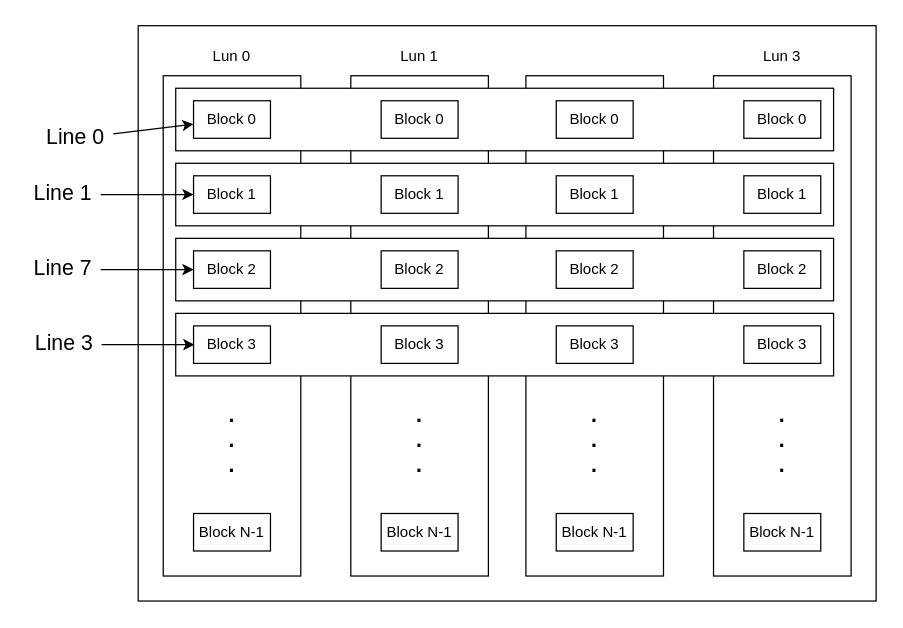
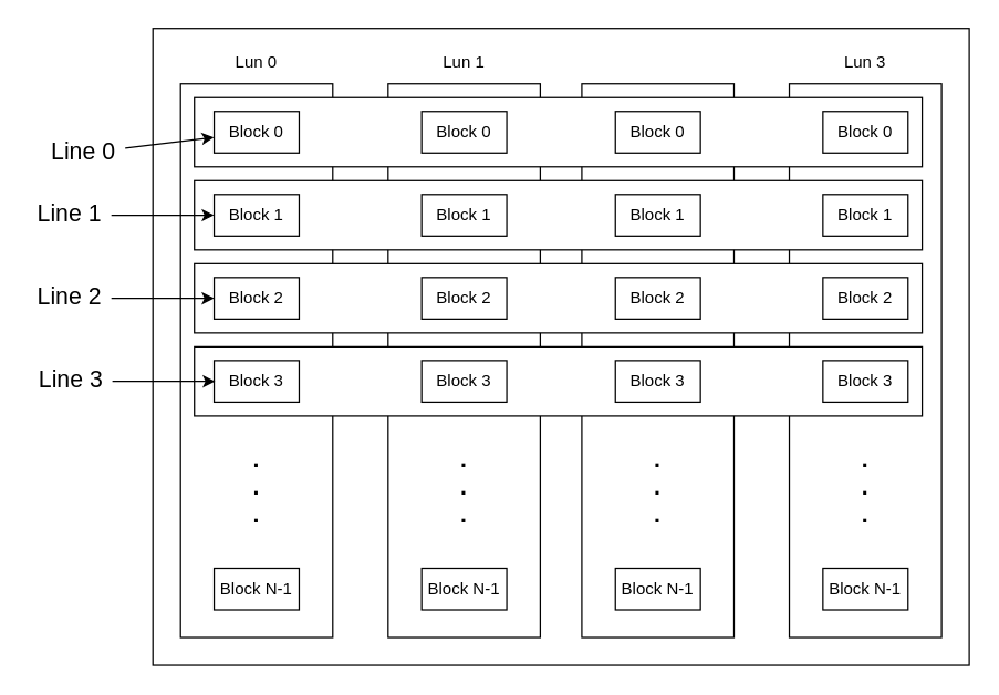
  <mxCell id="0" />
  <mxCell id="1" parent="0" />
  <mxCell id="2" value="" style="rounded=0;whiteSpace=wrap;html=1;" parent="1" vertex="1"><mxGeometry x="110" y="20" width="590" height="460" as="geometry" /></mxCell>
  <mxCell id="3" value="&lt;b style=&quot;font-size: 17px;&quot;&gt;&lt;br&gt;&lt;br&gt;&lt;br&gt;&lt;br&gt;&lt;br&gt;&lt;br&gt;&lt;br&gt;&lt;br&gt;&lt;br&gt;.&lt;br&gt;.&lt;br&gt;.&lt;/b&gt;" style="rounded=0;whiteSpace=wrap;html=1;" parent="1" vertex="1"><mxGeometry x="130" y="60" width="110" height="400" as="geometry" /></mxCell>
  <mxCell id="4" value="Lun 0" style="text;html=1;strokeColor=none;fillColor=none;align=center;verticalAlign=middle;whiteSpace=wrap;rounded=0;" parent="1" vertex="1"><mxGeometry x="155" y="30" width="60" height="30" as="geometry" /></mxCell>
  <mxCell id="5" value="Block N-1" style="rounded=0;whiteSpace=wrap;html=1;" parent="1" vertex="1"><mxGeometry x="154.25" y="410" width="61.5" height="30" as="geometry" /></mxCell>
  <mxCell id="6" value="&lt;b style=&quot;font-size: 17px;&quot;&gt;&lt;br&gt;&lt;br&gt;&lt;br&gt;&lt;br&gt;&lt;br&gt;&lt;br&gt;&lt;br&gt;&lt;br&gt;&lt;br&gt;.&lt;br&gt;.&lt;br&gt;.&lt;/b&gt;" style="rounded=0;whiteSpace=wrap;html=1;" parent="1" vertex="1"><mxGeometry x="280" y="60" width="110" height="400" as="geometry" /></mxCell>
  <mxCell id="7" value="Lun 1" style="text;html=1;strokeColor=none;fillColor=none;align=center;verticalAlign=middle;whiteSpace=wrap;rounded=0;" parent="1" vertex="1"><mxGeometry x="305" y="30" width="60" height="30" as="geometry" /></mxCell>
  <mxCell id="8" value="Block N-1" style="rounded=0;whiteSpace=wrap;html=1;" parent="1" vertex="1"><mxGeometry x="304.25" y="410" width="61.5" height="30" as="geometry" /></mxCell>
  <mxCell id="9" value="&lt;b style=&quot;font-size: 17px;&quot;&gt;&lt;br&gt;&lt;br&gt;&lt;br&gt;&lt;br&gt;&lt;br&gt;&lt;br&gt;&lt;br&gt;&lt;br&gt;&lt;br&gt;.&lt;br&gt;.&lt;br&gt;.&lt;/b&gt;" style="rounded=0;whiteSpace=wrap;html=1;" parent="1" vertex="1"><mxGeometry x="420" y="60" width="110" height="400" as="geometry" /></mxCell>
  <mxCell id="10" value="Block N-1" style="rounded=0;whiteSpace=wrap;html=1;" parent="1" vertex="1"><mxGeometry x="444.25" y="410" width="61.5" height="30" as="geometry" /></mxCell>
  <mxCell id="11" value="&lt;b style=&quot;font-size: 17px;&quot;&gt;&lt;br&gt;&lt;br&gt;&lt;br&gt;&lt;br&gt;&lt;br&gt;&lt;br&gt;&lt;br&gt;&lt;br&gt;&lt;br&gt;.&lt;br&gt;.&lt;br&gt;.&lt;/b&gt;" style="rounded=0;whiteSpace=wrap;html=1;" parent="1" vertex="1"><mxGeometry x="570" y="60" width="110" height="400" as="geometry" /></mxCell>
  <mxCell id="12" value="Lun 3" style="text;html=1;strokeColor=none;fillColor=none;align=center;verticalAlign=middle;whiteSpace=wrap;rounded=0;" parent="1" vertex="1"><mxGeometry x="595" y="30" width="60" height="30" as="geometry" /></mxCell>
  <mxCell id="13" value="Block N-1" style="rounded=0;whiteSpace=wrap;html=1;" parent="1" vertex="1"><mxGeometry x="594.25" y="410" width="61.5" height="30" as="geometry" /></mxCell>
  <mxCell id="14" value="" style="rounded=0;whiteSpace=wrap;html=1;fontSize=17;" parent="1" vertex="1"><mxGeometry x="140" y="70" width="526" height="50" as="geometry" /></mxCell>
  <mxCell id="15" value="Block 0" style="rounded=0;whiteSpace=wrap;html=1;" parent="1" vertex="1"><mxGeometry x="594.25" y="80" width="61.5" height="30" as="geometry" /></mxCell>
  <mxCell id="16" value="Block 0" style="rounded=0;whiteSpace=wrap;html=1;" parent="1" vertex="1"><mxGeometry x="154.25" y="80" width="61.5" height="30" as="geometry" /></mxCell>
  <mxCell id="17" value="Block 0" style="rounded=0;whiteSpace=wrap;html=1;" parent="1" vertex="1"><mxGeometry x="304.25" y="80" width="61.5" height="30" as="geometry" /></mxCell>
  <mxCell id="18" value="Block 0" style="rounded=0;whiteSpace=wrap;html=1;" parent="1" vertex="1"><mxGeometry x="444.25" y="80" width="61.5" height="30" as="geometry" /></mxCell>
  <mxCell id="19" value="Line 0" style="text;html=1;strokeColor=none;fillColor=none;align=center;verticalAlign=middle;whiteSpace=wrap;rounded=0;fontSize=17;" parent="1" vertex="1"><mxGeometry x="30" y="95" width="60" height="30" as="geometry" /></mxCell>
  <mxCell id="20" value="" style="endArrow=classic;html=1;rounded=0;fontSize=17;" parent="1" source="19" target="16" edge="1"><mxGeometry width="50" height="50" relative="1" as="geometry"><mxPoint x="420" y="80" as="sourcePoint" /><mxPoint x="470" y="30" as="targetPoint" /></mxGeometry></mxCell>
  <mxCell id="21" value="" style="rounded=0;whiteSpace=wrap;html=1;fontSize=17;" vertex="1" parent="1"><mxGeometry x="140" y="130" width="526" height="50" as="geometry" /></mxCell>
  <mxCell id="22" value="Block 1" style="rounded=0;whiteSpace=wrap;html=1;" parent="1" vertex="1"><mxGeometry x="154.25" y="140" width="61.5" height="30" as="geometry" /></mxCell>
  <mxCell id="23" value="Block 1" style="rounded=0;whiteSpace=wrap;html=1;" parent="1" vertex="1"><mxGeometry x="304.25" y="140" width="61.5" height="30" as="geometry" /></mxCell>
  <mxCell id="24" value="Block 1" style="rounded=0;whiteSpace=wrap;html=1;" parent="1" vertex="1"><mxGeometry x="444.25" y="140" width="61.5" height="30" as="geometry" /></mxCell>
  <mxCell id="25" value="Block 1" style="rounded=0;whiteSpace=wrap;html=1;" parent="1" vertex="1"><mxGeometry x="594.25" y="140" width="61.5" height="30" as="geometry" /></mxCell>
  <mxCell id="26" value="" style="rounded=0;whiteSpace=wrap;html=1;fontSize=17;" vertex="1" parent="1"><mxGeometry x="140" y="190" width="526" height="50" as="geometry" /></mxCell>
  <mxCell id="27" value="Block 2" style="rounded=0;whiteSpace=wrap;html=1;" vertex="1" parent="1"><mxGeometry x="154.25" y="200" width="61.5" height="30" as="geometry" /></mxCell>
  <mxCell id="28" value="Block 2" style="rounded=0;whiteSpace=wrap;html=1;" vertex="1" parent="1"><mxGeometry x="304.25" y="200" width="61.5" height="30" as="geometry" /></mxCell>
  <mxCell id="29" value="Block 2" style="rounded=0;whiteSpace=wrap;html=1;" vertex="1" parent="1"><mxGeometry x="444.25" y="200" width="61.5" height="30" as="geometry" /></mxCell>
  <mxCell id="30" value="Block 2" style="rounded=0;whiteSpace=wrap;html=1;" vertex="1" parent="1"><mxGeometry x="594.25" y="200" width="61.5" height="30" as="geometry" /></mxCell>
  <mxCell id="31" value="" style="rounded=0;whiteSpace=wrap;html=1;fontSize=17;" vertex="1" parent="1"><mxGeometry x="140" y="250" width="526" height="50" as="geometry" /></mxCell>
  <mxCell id="32" value="Block 3" style="rounded=0;whiteSpace=wrap;html=1;" vertex="1" parent="1"><mxGeometry x="154.25" y="260" width="61.5" height="30" as="geometry" /></mxCell>
  <mxCell id="33" value="Block 3" style="rounded=0;whiteSpace=wrap;html=1;" vertex="1" parent="1"><mxGeometry x="304.25" y="260" width="61.5" height="30" as="geometry" /></mxCell>
  <mxCell id="34" value="Block 3" style="rounded=0;whiteSpace=wrap;html=1;" vertex="1" parent="1"><mxGeometry x="444.25" y="260" width="61.5" height="30" as="geometry" /></mxCell>
  <mxCell id="35" value="Block 3" style="rounded=0;whiteSpace=wrap;html=1;" vertex="1" parent="1"><mxGeometry x="594.25" y="260" width="61.5" height="30" as="geometry" /></mxCell>
  <mxCell id="36" value="Line 1" style="text;html=1;strokeColor=none;fillColor=none;align=center;verticalAlign=middle;whiteSpace=wrap;rounded=0;fontSize=17;" vertex="1" parent="1"><mxGeometry x="20" y="140" width="60" height="30" as="geometry" /></mxCell>
  <mxCell id="37" value="" style="endArrow=classic;html=1;rounded=0;fontSize=17;" edge="1" parent="1" source="36"><mxGeometry width="50" height="50" relative="1" as="geometry"><mxPoint x="420" y="140" as="sourcePoint" /><mxPoint x="154.25" y="155" as="targetPoint" /></mxGeometry></mxCell>
- <mxCell id="38" value="Line 7" style="text;html=1;strokeColor=none;fillColor=none;align=center;verticalAlign=middle;whiteSpace=wrap;rounded=0;fontSize=17;" vertex="1" parent="1"><mxGeometry x="20" y="200" width="60" height="30" as="geometry" /></mxCell>
+ <mxCell id="38" value="Line 2" style="text;html=1;strokeColor=none;fillColor=none;align=center;verticalAlign=middle;whiteSpace=wrap;rounded=0;fontSize=17;" vertex="1" parent="1"><mxGeometry x="20" y="200" width="60" height="30" as="geometry" /></mxCell>
  <mxCell id="39" value="" style="endArrow=classic;html=1;rounded=0;fontSize=17;" edge="1" parent="1" source="38"><mxGeometry width="50" height="50" relative="1" as="geometry"><mxPoint x="420" y="200" as="sourcePoint" /><mxPoint x="154.25" y="215" as="targetPoint" /></mxGeometry></mxCell>
  <mxCell id="40" value="Line 3" style="text;html=1;strokeColor=none;fillColor=none;align=center;verticalAlign=middle;whiteSpace=wrap;rounded=0;fontSize=17;" vertex="1" parent="1"><mxGeometry x="20.75" y="260" width="60" height="30" as="geometry" /></mxCell>
  <mxCell id="41" value="" style="endArrow=classic;html=1;rounded=0;fontSize=17;" edge="1" parent="1" source="40"><mxGeometry width="50" height="50" relative="1" as="geometry"><mxPoint x="420.75" y="260" as="sourcePoint" /><mxPoint x="155" y="275" as="targetPoint" /></mxGeometry></mxCell>
